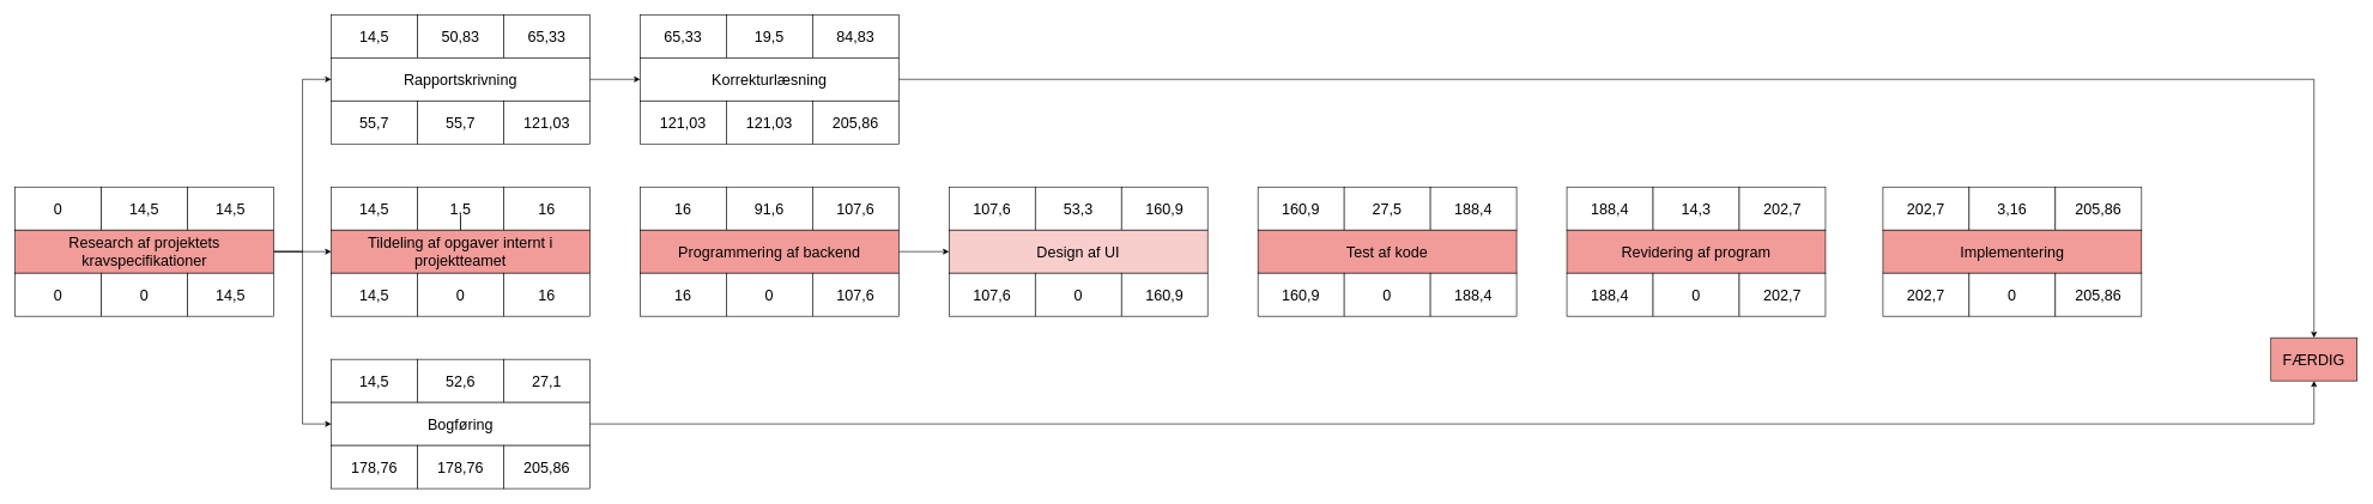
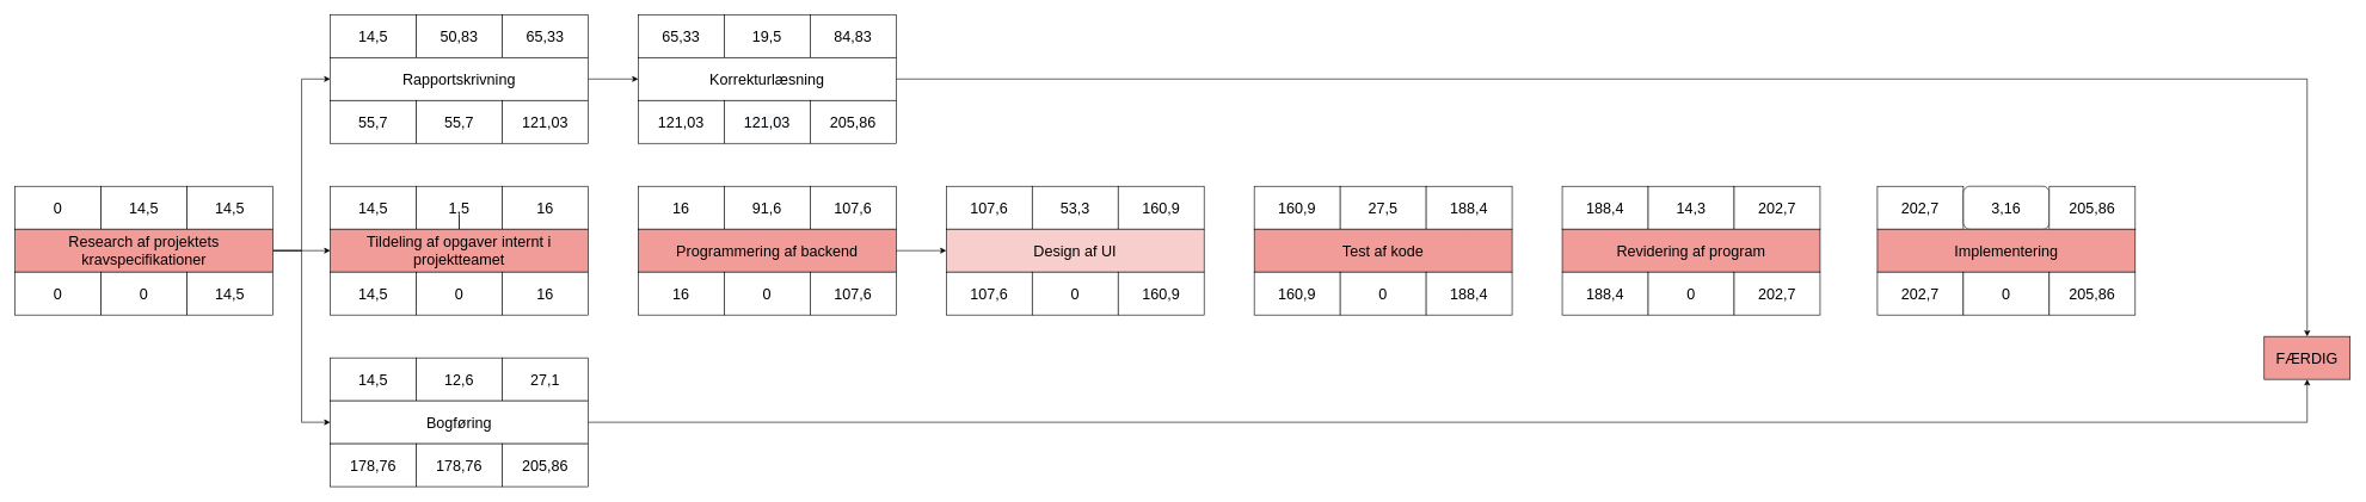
  <mxCell id="0" />
  <mxCell id="1" parent="0" />
  <mxCell id="2" value="&lt;font style=&quot;font-size: 21px&quot;&gt;0&lt;/font&gt;" style="rounded=0;whiteSpace=wrap;html=1;" parent="1" vertex="1"><mxGeometry x="20" y="260" width="120" height="60" as="geometry" /></mxCell>
  <mxCell id="3" value="&lt;span style=&quot;font-size: 21px&quot;&gt;14,5&lt;/span&gt;" style="rounded=0;whiteSpace=wrap;html=1;" parent="1" vertex="1"><mxGeometry x="140" y="260" width="120" height="60" as="geometry" /></mxCell>
  <mxCell id="4" value="" style="edgeStyle=orthogonalEdgeStyle;rounded=0;orthogonalLoop=1;jettySize=auto;html=1;fontSize=17;" parent="1" source="5" target="12" edge="1"><mxGeometry relative="1" as="geometry" /></mxCell>
  <mxCell id="5" value="&lt;span style=&quot;font-size: 21px&quot;&gt;14,5&lt;/span&gt;" style="rounded=0;whiteSpace=wrap;html=1;" parent="1" vertex="1"><mxGeometry x="260" y="260" width="120" height="60" as="geometry" /></mxCell>
  <mxCell id="6" style="edgeStyle=orthogonalEdgeStyle;rounded=0;orthogonalLoop=1;jettySize=auto;html=1;entryX=0;entryY=0.5;entryDx=0;entryDy=0;fontSize=21;" parent="1" source="9" target="17" edge="1"><mxGeometry relative="1" as="geometry" /></mxCell>
  <mxCell id="7" style="edgeStyle=orthogonalEdgeStyle;rounded=0;orthogonalLoop=1;jettySize=auto;html=1;exitX=1;exitY=0.5;exitDx=0;exitDy=0;entryX=0;entryY=0.5;entryDx=0;entryDy=0;fontSize=21;" parent="1" source="9" target="63" edge="1"><mxGeometry relative="1" as="geometry"><Array as="points"><mxPoint x="420" y="350" /><mxPoint x="420" y="110" /></Array></mxGeometry></mxCell>
  <mxCell id="8" style="edgeStyle=orthogonalEdgeStyle;rounded=0;orthogonalLoop=1;jettySize=auto;html=1;exitX=1;exitY=0.5;exitDx=0;exitDy=0;entryX=0;entryY=0.5;entryDx=0;entryDy=0;fontSize=21;" parent="1" source="9" target="25" edge="1"><mxGeometry relative="1" as="geometry" /></mxCell>
  <mxCell id="9" value="&lt;font style=&quot;font-size: 21px&quot;&gt;Research af projektets kravspecifikationer&lt;/font&gt;" style="rounded=0;whiteSpace=wrap;html=1;fillColor=#F19C99;" parent="1" vertex="1"><mxGeometry x="20" y="320" width="360" height="60" as="geometry" /></mxCell>
  <mxCell id="10" value="&lt;span style=&quot;font-size: 21px&quot;&gt;0&lt;/span&gt;" style="rounded=0;whiteSpace=wrap;html=1;" parent="1" vertex="1"><mxGeometry x="20" y="380" width="120" height="60" as="geometry" /></mxCell>
  <mxCell id="11" value="&lt;span style=&quot;font-size: 21px&quot;&gt;0&lt;/span&gt;" style="rounded=0;whiteSpace=wrap;html=1;" parent="1" vertex="1"><mxGeometry x="140" y="380" width="120" height="60" as="geometry" /></mxCell>
  <mxCell id="12" value="&lt;span style=&quot;font-size: 21px&quot;&gt;14,5&lt;/span&gt;" style="rounded=0;whiteSpace=wrap;html=1;" parent="1" vertex="1"><mxGeometry x="260" y="380" width="120" height="60" as="geometry" /></mxCell>
  <mxCell id="13" value="&lt;span style=&quot;font-size: 21px&quot;&gt;14,5&lt;/span&gt;" style="rounded=0;whiteSpace=wrap;html=1;" parent="1" vertex="1"><mxGeometry x="460" y="260" width="120" height="60" as="geometry" /></mxCell>
  <mxCell id="14" value="&lt;span style=&quot;font-size: 21px&quot;&gt;1,5&lt;/span&gt;" style="rounded=0;whiteSpace=wrap;html=1;" parent="1" vertex="1"><mxGeometry x="580" y="260" width="120" height="60" as="geometry" /></mxCell>
  <mxCell id="15" value="&lt;span style=&quot;font-size: 21px&quot;&gt;16&lt;/span&gt;" style="rounded=0;whiteSpace=wrap;html=1;" parent="1" vertex="1"><mxGeometry x="700" y="260" width="120" height="60" as="geometry" /></mxCell>
  <mxCell id="16" style="edgeStyle=orthogonalEdgeStyle;rounded=0;orthogonalLoop=1;jettySize=auto;html=1;fontSize=21;" parent="1" source="17" target="14" edge="1"><mxGeometry relative="1" as="geometry" /></mxCell>
  <mxCell id="17" value="&lt;font style=&quot;font-size: 21px&quot;&gt;Tildeling af opgaver internt i projektteamet&lt;/font&gt;" style="rounded=0;whiteSpace=wrap;html=1;fillColor=#F19C99;" parent="1" vertex="1"><mxGeometry x="460" y="320" width="360" height="60" as="geometry" /></mxCell>
  <mxCell id="18" value="&lt;span style=&quot;font-size: 21px&quot;&gt;14,5&lt;/span&gt;" style="rounded=0;whiteSpace=wrap;html=1;" parent="1" vertex="1"><mxGeometry x="460" y="380" width="120" height="60" as="geometry" /></mxCell>
  <mxCell id="19" value="&lt;span style=&quot;font-size: 21px&quot;&gt;0&lt;/span&gt;" style="rounded=0;whiteSpace=wrap;html=1;" parent="1" vertex="1"><mxGeometry x="580" y="380" width="120" height="60" as="geometry" /></mxCell>
  <mxCell id="20" value="&lt;span style=&quot;font-size: 21px&quot;&gt;16&lt;/span&gt;" style="rounded=0;whiteSpace=wrap;html=1;" parent="1" vertex="1"><mxGeometry x="700" y="380" width="120" height="60" as="geometry" /></mxCell>
  <mxCell id="21" value="&lt;span style=&quot;font-size: 21px&quot;&gt;14,5&lt;/span&gt;" style="rounded=0;whiteSpace=wrap;html=1;" parent="1" vertex="1"><mxGeometry x="460" y="500" width="120" height="60" as="geometry" /></mxCell>
- <mxCell id="22" value="&lt;span style=&quot;font-size: 21px&quot;&gt;52,6&lt;/span&gt;" style="rounded=0;whiteSpace=wrap;html=1;" parent="1" vertex="1"><mxGeometry x="580" y="500" width="120" height="60" as="geometry" /></mxCell>
+ <mxCell id="22" value="&lt;span style=&quot;font-size: 21px&quot;&gt;12,6&lt;/span&gt;" style="rounded=0;whiteSpace=wrap;html=1;" parent="1" vertex="1"><mxGeometry x="580" y="500" width="120" height="60" as="geometry" /></mxCell>
  <mxCell id="23" value="&lt;span style=&quot;font-size: 21px&quot;&gt;27,1&lt;/span&gt;" style="rounded=0;whiteSpace=wrap;html=1;" parent="1" vertex="1"><mxGeometry x="700" y="500" width="120" height="60" as="geometry" /></mxCell>
  <mxCell id="24" style="edgeStyle=orthogonalEdgeStyle;rounded=0;orthogonalLoop=1;jettySize=auto;html=1;entryX=0.5;entryY=1;entryDx=0;entryDy=0;fontSize=21;" parent="1" source="25" target="82" edge="1"><mxGeometry relative="1" as="geometry" /></mxCell>
  <mxCell id="25" value="&lt;font style=&quot;font-size: 21px&quot;&gt;Bogføring&lt;/font&gt;" style="rounded=0;whiteSpace=wrap;html=1;" parent="1" vertex="1"><mxGeometry x="460" y="560" width="360" height="60" as="geometry" /></mxCell>
  <mxCell id="26" value="&lt;span style=&quot;font-size: 21px&quot;&gt;178,76&lt;/span&gt;" style="rounded=0;whiteSpace=wrap;html=1;" parent="1" vertex="1"><mxGeometry x="460" y="620" width="120" height="60" as="geometry" /></mxCell>
  <mxCell id="27" value="&lt;span style=&quot;font-size: 21px&quot;&gt;178,76&lt;/span&gt;" style="rounded=0;whiteSpace=wrap;html=1;" parent="1" vertex="1"><mxGeometry x="580" y="620" width="120" height="60" as="geometry" /></mxCell>
  <mxCell id="28" value="&lt;span style=&quot;font-size: 21px&quot;&gt;205,86&lt;/span&gt;" style="rounded=0;whiteSpace=wrap;html=1;" parent="1" vertex="1"><mxGeometry x="700" y="620" width="120" height="60" as="geometry" /></mxCell>
  <mxCell id="29" value="&lt;span style=&quot;font-size: 21px&quot;&gt;16&lt;/span&gt;" style="rounded=0;whiteSpace=wrap;html=1;" parent="1" vertex="1"><mxGeometry x="890" y="260" width="120" height="60" as="geometry" /></mxCell>
  <mxCell id="30" value="&lt;span style=&quot;font-size: 21px&quot;&gt;91,6&lt;/span&gt;" style="rounded=0;whiteSpace=wrap;html=1;" parent="1" vertex="1"><mxGeometry x="1010" y="260" width="120" height="60" as="geometry" /></mxCell>
  <mxCell id="31" value="&lt;span style=&quot;font-size: 21px&quot;&gt;107,6&lt;/span&gt;" style="rounded=0;whiteSpace=wrap;html=1;" parent="1" vertex="1"><mxGeometry x="1130" y="260" width="120" height="60" as="geometry" /></mxCell>
  <mxCell id="32" style="edgeStyle=orthogonalEdgeStyle;rounded=0;orthogonalLoop=1;jettySize=auto;html=1;exitX=1;exitY=0.5;exitDx=0;exitDy=0;entryX=0;entryY=0.5;entryDx=0;entryDy=0;fontSize=21;" parent="1" source="33" target="70" edge="1"><mxGeometry relative="1" as="geometry" /></mxCell>
  <mxCell id="33" value="&lt;font style=&quot;font-size: 21px&quot;&gt;Programmering af backend&lt;/font&gt;" style="rounded=0;whiteSpace=wrap;html=1;fillColor=#F19C99;" parent="1" vertex="1"><mxGeometry x="890" y="320" width="360" height="60" as="geometry" /></mxCell>
  <mxCell id="34" value="&lt;span style=&quot;font-size: 21px&quot;&gt;16&lt;/span&gt;" style="rounded=0;whiteSpace=wrap;html=1;" parent="1" vertex="1"><mxGeometry x="890" y="380" width="120" height="60" as="geometry" /></mxCell>
  <mxCell id="35" value="&lt;span style=&quot;font-size: 21px&quot;&gt;0&lt;/span&gt;" style="rounded=0;whiteSpace=wrap;html=1;" parent="1" vertex="1"><mxGeometry x="1010" y="380" width="120" height="60" as="geometry" /></mxCell>
  <mxCell id="36" value="&lt;span style=&quot;font-size: 21px&quot;&gt;107,6&lt;/span&gt;" style="rounded=0;whiteSpace=wrap;html=1;" parent="1" vertex="1"><mxGeometry x="1130" y="380" width="120" height="60" as="geometry" /></mxCell>
  <mxCell id="37" value="&lt;span style=&quot;font-size: 21px&quot;&gt;160,9&lt;/span&gt;" style="rounded=0;whiteSpace=wrap;html=1;" parent="1" vertex="1"><mxGeometry x="1750" y="260" width="120" height="60" as="geometry" /></mxCell>
  <mxCell id="38" value="&lt;span style=&quot;font-size: 21px&quot;&gt;27,5&lt;/span&gt;" style="rounded=0;whiteSpace=wrap;html=1;" parent="1" vertex="1"><mxGeometry x="1870" y="260" width="120" height="60" as="geometry" /></mxCell>
  <mxCell id="39" value="" style="edgeStyle=orthogonalEdgeStyle;rounded=0;orthogonalLoop=1;jettySize=auto;html=1;fontSize=21;" parent="1" source="40" target="44" edge="1"><mxGeometry relative="1" as="geometry" /></mxCell>
  <mxCell id="40" value="&lt;span style=&quot;font-size: 21px&quot;&gt;188,4&lt;/span&gt;" style="rounded=0;whiteSpace=wrap;html=1;" parent="1" vertex="1"><mxGeometry x="1990" y="260" width="120" height="60" as="geometry" /></mxCell>
  <mxCell id="41" value="&lt;font style=&quot;font-size: 21px&quot;&gt;Test af kode&lt;/font&gt;" style="rounded=0;whiteSpace=wrap;html=1;fillColor=#F19C99;" parent="1" vertex="1"><mxGeometry x="1750" y="320" width="360" height="60" as="geometry" /></mxCell>
  <mxCell id="42" value="&lt;span style=&quot;font-size: 21px&quot;&gt;160,9&lt;/span&gt;" style="rounded=0;whiteSpace=wrap;html=1;" parent="1" vertex="1"><mxGeometry x="1750" y="380" width="120" height="60" as="geometry" /></mxCell>
  <mxCell id="43" value="&lt;span style=&quot;font-size: 21px&quot;&gt;0&lt;/span&gt;" style="rounded=0;whiteSpace=wrap;html=1;" parent="1" vertex="1"><mxGeometry x="1870" y="380" width="120" height="60" as="geometry" /></mxCell>
  <mxCell id="44" value="&lt;span style=&quot;font-size: 21px&quot;&gt;188,4&lt;/span&gt;" style="rounded=0;whiteSpace=wrap;html=1;" parent="1" vertex="1"><mxGeometry x="1990" y="380" width="120" height="60" as="geometry" /></mxCell>
  <mxCell id="45" value="&lt;span style=&quot;font-size: 21px&quot;&gt;188,4&lt;/span&gt;" style="rounded=0;whiteSpace=wrap;html=1;" parent="1" vertex="1"><mxGeometry x="2180" y="260" width="120" height="60" as="geometry" /></mxCell>
  <mxCell id="46" value="&lt;span style=&quot;font-size: 21px&quot;&gt;14,3&lt;/span&gt;" style="rounded=0;whiteSpace=wrap;html=1;" parent="1" vertex="1"><mxGeometry x="2300" y="260" width="120" height="60" as="geometry" /></mxCell>
  <mxCell id="47" value="&lt;span style=&quot;font-size: 21px&quot;&gt;202,7&lt;/span&gt;" style="rounded=0;whiteSpace=wrap;html=1;" parent="1" vertex="1"><mxGeometry x="2420" y="260" width="120" height="60" as="geometry" /></mxCell>
  <mxCell id="48" value="&lt;font style=&quot;font-size: 21px&quot;&gt;Revidering af program&lt;/font&gt;" style="rounded=0;whiteSpace=wrap;html=1;fillColor=#F19C99;" parent="1" vertex="1"><mxGeometry x="2180" y="320" width="360" height="60" as="geometry" /></mxCell>
  <mxCell id="49" value="&lt;span style=&quot;font-size: 21px&quot;&gt;188,4&lt;/span&gt;" style="rounded=0;whiteSpace=wrap;html=1;" parent="1" vertex="1"><mxGeometry x="2180" y="380" width="120" height="60" as="geometry" /></mxCell>
  <mxCell id="50" value="&lt;span style=&quot;font-size: 21px&quot;&gt;0&lt;/span&gt;" style="rounded=0;whiteSpace=wrap;html=1;" parent="1" vertex="1"><mxGeometry x="2300" y="380" width="120" height="60" as="geometry" /></mxCell>
  <mxCell id="51" value="&lt;span style=&quot;font-size: 21px&quot;&gt;202,7&lt;/span&gt;" style="rounded=0;whiteSpace=wrap;html=1;" parent="1" vertex="1"><mxGeometry x="2420" y="380" width="120" height="60" as="geometry" /></mxCell>
  <mxCell id="52" value="&lt;span style=&quot;font-size: 21px&quot;&gt;202,7&lt;/span&gt;" style="rounded=0;whiteSpace=wrap;html=1;" parent="1" vertex="1"><mxGeometry x="2620" y="260" width="120" height="60" as="geometry" /></mxCell>
- <mxCell id="53" value="&lt;span style=&quot;font-size: 21px&quot;&gt;3,16&lt;/span&gt;" style="rounded=0;whiteSpace=wrap;html=1;" parent="1" vertex="1"><mxGeometry x="2740" y="260" width="120" height="60" as="geometry" /></mxCell>
+ <mxCell id="53" value="&lt;span style=&quot;font-size: 21px&quot;&gt;3,16&lt;/span&gt;" style="whiteSpace=wrap;html=1;rounded=1;" parent="1" vertex="1"><mxGeometry x="2740" y="260" width="120" height="60" as="geometry" /></mxCell>
  <mxCell id="54" value="&lt;span style=&quot;font-size: 21px&quot;&gt;205,86&lt;/span&gt;" style="rounded=0;whiteSpace=wrap;html=1;" parent="1" vertex="1"><mxGeometry x="2860" y="260" width="120" height="60" as="geometry" /></mxCell>
  <mxCell id="55" value="&lt;font style=&quot;font-size: 21px&quot;&gt;Implementering&lt;/font&gt;" style="rounded=0;whiteSpace=wrap;html=1;fillColor=#F19C99;" parent="1" vertex="1"><mxGeometry x="2620" y="320" width="360" height="60" as="geometry" /></mxCell>
  <mxCell id="56" value="&lt;span style=&quot;font-size: 21px&quot;&gt;202,7&lt;/span&gt;" style="rounded=0;whiteSpace=wrap;html=1;" parent="1" vertex="1"><mxGeometry x="2620" y="380" width="120" height="60" as="geometry" /></mxCell>
  <mxCell id="57" value="&lt;span style=&quot;font-size: 21px&quot;&gt;0&lt;/span&gt;" style="rounded=0;whiteSpace=wrap;html=1;" parent="1" vertex="1"><mxGeometry x="2740" y="380" width="120" height="60" as="geometry" /></mxCell>
  <mxCell id="58" value="&lt;span style=&quot;font-size: 21px&quot;&gt;205,86&lt;/span&gt;" style="rounded=0;whiteSpace=wrap;html=1;" parent="1" vertex="1"><mxGeometry x="2860" y="380" width="120" height="60" as="geometry" /></mxCell>
  <mxCell id="59" value="&lt;span style=&quot;font-size: 21px&quot;&gt;14,5&lt;/span&gt;" style="rounded=0;whiteSpace=wrap;html=1;" parent="1" vertex="1"><mxGeometry x="460" y="20" width="120" height="60" as="geometry" /></mxCell>
  <mxCell id="60" value="&lt;span style=&quot;font-size: 21px&quot;&gt;50,83&lt;/span&gt;" style="rounded=0;whiteSpace=wrap;html=1;" parent="1" vertex="1"><mxGeometry x="580" y="20" width="120" height="60" as="geometry" /></mxCell>
  <mxCell id="61" value="&lt;span style=&quot;font-size: 21px&quot;&gt;65,33&lt;/span&gt;" style="rounded=0;whiteSpace=wrap;html=1;" parent="1" vertex="1"><mxGeometry x="700" y="20" width="120" height="60" as="geometry" /></mxCell>
  <mxCell id="62" style="edgeStyle=orthogonalEdgeStyle;rounded=0;orthogonalLoop=1;jettySize=auto;html=1;entryX=0;entryY=0.5;entryDx=0;entryDy=0;fontSize=21;" parent="1" source="63" target="78" edge="1"><mxGeometry relative="1" as="geometry" /></mxCell>
  <mxCell id="63" value="&lt;font style=&quot;font-size: 21px&quot;&gt;Rapportskrivning&lt;/font&gt;" style="rounded=0;whiteSpace=wrap;html=1;" parent="1" vertex="1"><mxGeometry x="460" y="80" width="360" height="60" as="geometry" /></mxCell>
  <mxCell id="64" value="&lt;span style=&quot;font-family: &amp;#34;helvetica&amp;#34; ; font-size: 21px&quot;&gt;55,7&lt;/span&gt;" style="rounded=0;whiteSpace=wrap;html=1;" parent="1" vertex="1"><mxGeometry x="460" y="140" width="120" height="60" as="geometry" /></mxCell>
  <mxCell id="65" value="&lt;font face=&quot;helvetica&quot;&gt;&lt;span style=&quot;font-size: 21px&quot;&gt;55,7&lt;/span&gt;&lt;/font&gt;" style="rounded=0;whiteSpace=wrap;html=1;" parent="1" vertex="1"><mxGeometry x="580" y="140" width="120" height="60" as="geometry" /></mxCell>
  <mxCell id="66" value="&lt;span style=&quot;font-family: &amp;#34;helvetica&amp;#34; ; font-size: 21px&quot;&gt;121,03&lt;/span&gt;" style="rounded=0;whiteSpace=wrap;html=1;" parent="1" vertex="1"><mxGeometry x="700" y="140" width="120" height="60" as="geometry" /></mxCell>
  <mxCell id="67" value="&lt;span style=&quot;font-size: 21px&quot;&gt;107,6&lt;/span&gt;" style="rounded=0;whiteSpace=wrap;html=1;" parent="1" vertex="1"><mxGeometry x="1320" y="260" width="120" height="60" as="geometry" /></mxCell>
  <mxCell id="68" value="&lt;span style=&quot;font-size: 21px&quot;&gt;53,3&lt;/span&gt;" style="rounded=0;whiteSpace=wrap;html=1;" parent="1" vertex="1"><mxGeometry x="1440" y="260" width="120" height="60" as="geometry" /></mxCell>
  <mxCell id="69" value="&lt;span style=&quot;font-size: 21px&quot;&gt;160,9&lt;/span&gt;" style="rounded=0;whiteSpace=wrap;html=1;" parent="1" vertex="1"><mxGeometry x="1560" y="260" width="120" height="60" as="geometry" /></mxCell>
  <mxCell id="70" value="&lt;font style=&quot;font-size: 21px&quot;&gt;Design af UI&lt;/font&gt;" style="rounded=0;whiteSpace=wrap;html=1;fillColor=#f8cecc;" parent="1" vertex="1"><mxGeometry x="1320" y="320" width="360" height="60" as="geometry" /></mxCell>
  <mxCell id="71" value="&lt;span style=&quot;font-size: 21px&quot;&gt;107,6&lt;/span&gt;" style="rounded=0;whiteSpace=wrap;html=1;" parent="1" vertex="1"><mxGeometry x="1320" y="380" width="120" height="60" as="geometry" /></mxCell>
  <mxCell id="72" value="&lt;span style=&quot;font-size: 21px&quot;&gt;0&lt;/span&gt;" style="rounded=0;whiteSpace=wrap;html=1;" parent="1" vertex="1"><mxGeometry x="1440" y="380" width="120" height="60" as="geometry" /></mxCell>
  <mxCell id="73" value="&lt;span style=&quot;font-size: 21px&quot;&gt;160,9&lt;/span&gt;" style="rounded=0;whiteSpace=wrap;html=1;" parent="1" vertex="1"><mxGeometry x="1560" y="380" width="120" height="60" as="geometry" /></mxCell>
  <mxCell id="74" value="&lt;span style=&quot;font-size: 21px&quot;&gt;65,33&lt;/span&gt;" style="rounded=0;whiteSpace=wrap;html=1;" parent="1" vertex="1"><mxGeometry x="890" y="20" width="120" height="60" as="geometry" /></mxCell>
  <mxCell id="75" value="&lt;span style=&quot;font-size: 21px&quot;&gt;19,5&lt;/span&gt;" style="rounded=0;whiteSpace=wrap;html=1;" parent="1" vertex="1"><mxGeometry x="1010" y="20" width="120" height="60" as="geometry" /></mxCell>
  <mxCell id="76" value="&lt;span style=&quot;font-size: 21px&quot;&gt;84,83&lt;/span&gt;" style="rounded=0;whiteSpace=wrap;html=1;" parent="1" vertex="1"><mxGeometry x="1130" y="20" width="120" height="60" as="geometry" /></mxCell>
  <mxCell id="77" style="edgeStyle=orthogonalEdgeStyle;rounded=0;orthogonalLoop=1;jettySize=auto;html=1;fontSize=21;" parent="1" source="78" target="82" edge="1"><mxGeometry relative="1" as="geometry" /></mxCell>
  <mxCell id="78" value="&lt;font style=&quot;font-size: 21px&quot;&gt;Korrekturlæsning&lt;/font&gt;" style="rounded=0;whiteSpace=wrap;html=1;" parent="1" vertex="1"><mxGeometry x="890" y="80" width="360" height="60" as="geometry" /></mxCell>
  <mxCell id="79" value="&lt;span style=&quot;font-family: &amp;#34;helvetica&amp;#34; ; font-size: 21px&quot;&gt;121,03&lt;/span&gt;" style="rounded=0;whiteSpace=wrap;html=1;" parent="1" vertex="1"><mxGeometry x="890" y="140" width="120" height="60" as="geometry" /></mxCell>
  <mxCell id="80" value="&lt;span style=&quot;color: rgb(0 , 0 , 0) ; font-family: &amp;#34;helvetica&amp;#34; ; font-size: 21px ; font-style: normal ; font-weight: normal ; letter-spacing: normal ; text-align: center ; text-indent: 0px ; text-transform: none ; word-spacing: 0px ; background-color: rgb(248 , 249 , 250) ; text-decoration: none ; display: inline ; float: none&quot;&gt;121,03&lt;/span&gt;" style="rounded=0;whiteSpace=wrap;html=1;" parent="1" vertex="1"><mxGeometry x="1010" y="140" width="120" height="60" as="geometry" /></mxCell>
  <mxCell id="81" value="&lt;span style=&quot;font-size: 21px&quot;&gt;205,86&lt;/span&gt;" style="rounded=0;whiteSpace=wrap;html=1;" parent="1" vertex="1"><mxGeometry x="1130" y="140" width="120" height="60" as="geometry" /></mxCell>
  <mxCell id="82" value="FÆRDIG" style="rounded=0;whiteSpace=wrap;html=1;fontSize=21;fillColor=#F19C99;" parent="1" vertex="1"><mxGeometry x="3160" y="470" width="120" height="60" as="geometry" /></mxCell>
